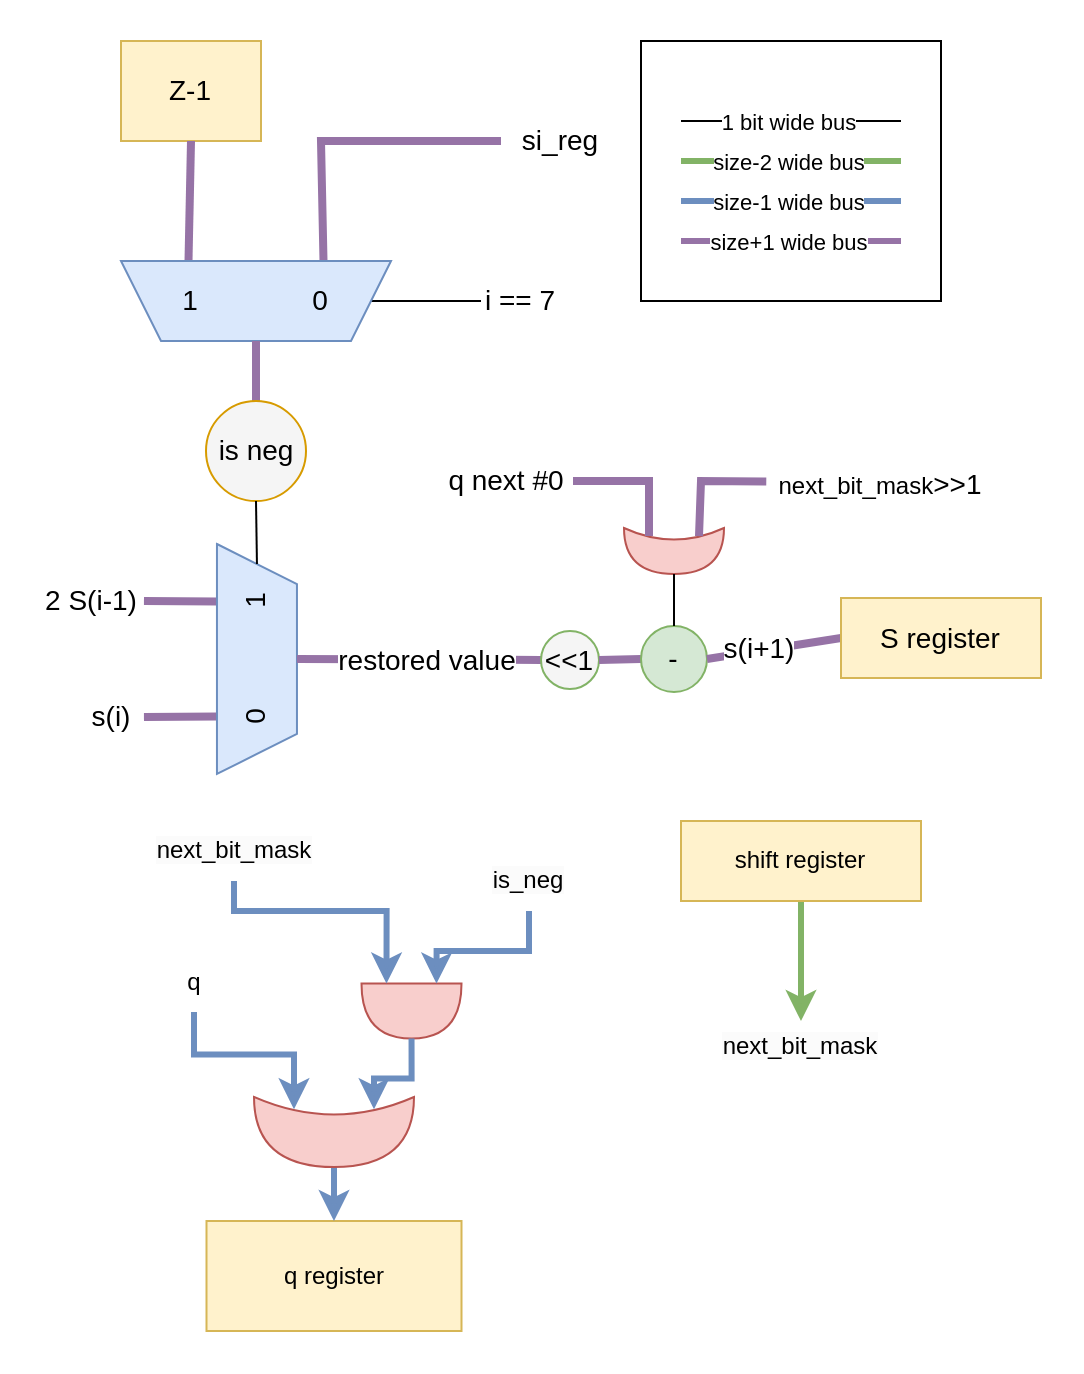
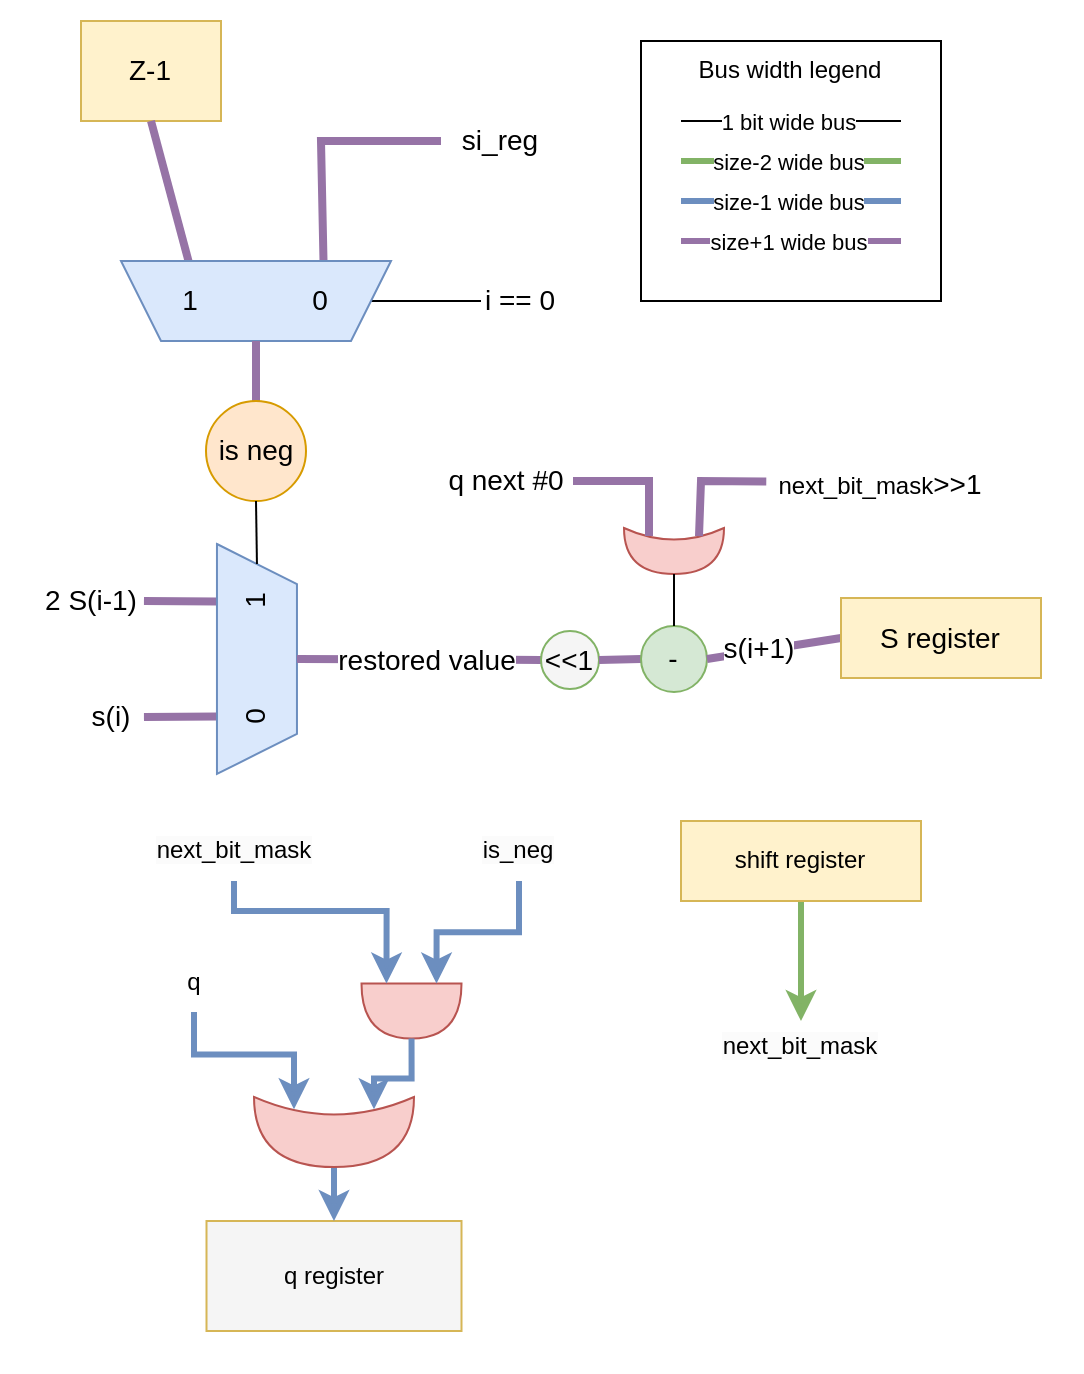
  <mxCell id="0" />
  <mxCell id="1" parent="0" />
- <mxCell id="2" value="&lt;font style=&quot;font-size: 14px;&quot;&gt;Z-1&lt;/font&gt;" style="rounded=0;whiteSpace=wrap;html=1;fontSize=14;fillColor=#fff2cc;strokeColor=#d6b656;" parent="1" vertex="1"><mxGeometry x="60" y="20" width="70" height="50" as="geometry" /></mxCell>
+ <mxCell id="2" value="&lt;font style=&quot;font-size: 14px;&quot;&gt;Z-1&lt;/font&gt;" style="rounded=0;whiteSpace=wrap;html=1;fontSize=14;fillColor=#fff2cc;strokeColor=#d6b656;" parent="1" vertex="1"><mxGeometry x="40" y="10" width="70" height="50" as="geometry" /></mxCell>
  <mxCell id="3" value="" style="endArrow=none;html=1;rounded=0;entryX=0.5;entryY=1;entryDx=0;entryDy=0;exitX=0.75;exitY=1;exitDx=0;exitDy=0;fontSize=14;fillColor=#e1d5e7;strokeColor=#9673a6;strokeWidth=4;" parent="1" source="9" target="2" edge="1"><mxGeometry width="50" height="50" relative="1" as="geometry"><mxPoint x="280" y="200" as="sourcePoint" /><mxPoint x="330" y="150" as="targetPoint" /></mxGeometry></mxCell>
  <mxCell id="4" value="" style="endArrow=none;html=1;rounded=0;entryX=0.25;entryY=1;entryDx=0;entryDy=0;exitX=0;exitY=0.5;exitDx=0;exitDy=0;fontSize=14;fillColor=#e1d5e7;strokeColor=#9673a6;strokeWidth=4;" parent="1" source="7" target="9" edge="1"><mxGeometry width="50" height="50" relative="1" as="geometry"><mxPoint x="220" y="70" as="sourcePoint" /><mxPoint x="330" y="150" as="targetPoint" /><Array as="points"><mxPoint x="160" y="70" /></Array></mxGeometry></mxCell>
  <mxCell id="5" value="" style="endArrow=none;html=1;rounded=0;entryX=0;entryY=0.5;entryDx=0;entryDy=0;exitX=0;exitY=0.5;exitDx=0;exitDy=0;fontSize=14;" parent="1" source="6" target="9" edge="1"><mxGeometry width="50" height="50" relative="1" as="geometry"><mxPoint x="240" y="150" as="sourcePoint" /><mxPoint x="360" y="140" as="targetPoint" /></mxGeometry></mxCell>
- <mxCell id="6" value="i == 7" style="text;html=1;align=center;verticalAlign=middle;whiteSpace=wrap;rounded=0;fontSize=14;" parent="1" vertex="1"><mxGeometry x="240" y="135" width="40" height="30" as="geometry" /></mxCell>
- <mxCell id="7" value="si_reg" style="text;html=1;align=center;verticalAlign=middle;whiteSpace=wrap;rounded=0;fontSize=14;" parent="1" vertex="1"><mxGeometry x="250" y="55" width="60" height="30" as="geometry" /></mxCell>
+ <mxCell id="6" value="i == 0" style="text;html=1;align=center;verticalAlign=middle;whiteSpace=wrap;rounded=0;fontSize=14;" parent="1" vertex="1"><mxGeometry x="240" y="135" width="40" height="30" as="geometry" /></mxCell>
+ <mxCell id="7" value="si_reg" style="text;html=1;align=center;verticalAlign=middle;whiteSpace=wrap;rounded=0;fontSize=14;" parent="1" vertex="1"><mxGeometry x="220" y="55" width="60" height="30" as="geometry" /></mxCell>
  <mxCell id="8" value="" style="group;fontSize=14;" parent="1" vertex="1" connectable="0"><mxGeometry x="60" y="130" width="135" height="40" as="geometry" /></mxCell>
  <mxCell id="9" value="" style="shape=trapezoid;perimeter=trapezoidPerimeter;whiteSpace=wrap;html=1;fixedSize=1;rotation=-180;fontSize=14;fillColor=#dae8fc;strokeColor=#6c8ebf;" parent="8" vertex="1"><mxGeometry width="135" height="40" as="geometry" /></mxCell>
  <mxCell id="10" value="0" style="text;html=1;align=center;verticalAlign=middle;whiteSpace=wrap;rounded=0;fontSize=14;" parent="8" vertex="1"><mxGeometry x="90" y="5" width="20" height="30" as="geometry" /></mxCell>
  <mxCell id="11" value="1" style="text;html=1;align=center;verticalAlign=middle;whiteSpace=wrap;rounded=0;fontSize=14;" parent="8" vertex="1"><mxGeometry x="25" y="5" width="20" height="30" as="geometry" /></mxCell>
  <mxCell id="12" value="" style="endArrow=none;html=1;rounded=0;entryX=0.5;entryY=0;entryDx=0;entryDy=0;exitX=0.5;exitY=0;exitDx=0;exitDy=0;fontSize=14;fillColor=#e1d5e7;strokeColor=#9673a6;strokeWidth=4;" parent="1" source="13" target="9" edge="1"><mxGeometry width="50" height="50" relative="1" as="geometry"><mxPoint x="280" y="300" as="sourcePoint" /><mxPoint x="330" y="250" as="targetPoint" /></mxGeometry></mxCell>
- <mxCell id="13" value="is neg" style="ellipse;whiteSpace=wrap;html=1;aspect=fixed;fontSize=14;fillColor=#f5f5f5;strokeColor=#d79b00;" parent="1" vertex="1"><mxGeometry x="102.5" y="200" width="50" height="50" as="geometry" /></mxCell>
+ <mxCell id="13" value="is neg" style="ellipse;whiteSpace=wrap;html=1;aspect=fixed;fontSize=14;fillColor=#ffe6cc;strokeColor=#d79b00;" parent="1" vertex="1"><mxGeometry x="102.5" y="200" width="50" height="50" as="geometry" /></mxCell>
  <mxCell id="14" value="" style="endArrow=none;html=1;rounded=0;entryX=0.25;entryY=1;entryDx=0;entryDy=0;exitX=1;exitY=0.5;exitDx=0;exitDy=0;fontSize=14;fillColor=#e1d5e7;strokeColor=#9673a6;strokeWidth=4;" parent="1" source="16" target="18" edge="1"><mxGeometry width="50" height="50" relative="1" as="geometry"><mxPoint x="60" y="300" as="sourcePoint" /><mxPoint x="280" y="240" as="targetPoint" /></mxGeometry></mxCell>
  <mxCell id="15" value="" style="endArrow=none;html=1;rounded=0;entryX=0.75;entryY=1;entryDx=0;entryDy=0;exitX=1;exitY=0.5;exitDx=0;exitDy=0;fontSize=14;fillColor=#e1d5e7;strokeColor=#9673a6;strokeWidth=4;" parent="1" source="17" target="18" edge="1"><mxGeometry width="50" height="50" relative="1" as="geometry"><mxPoint x="60" y="360" as="sourcePoint" /><mxPoint x="119" y="311" as="targetPoint" /></mxGeometry></mxCell>
  <mxCell id="16" value="2 S(i-1)" style="text;html=1;align=center;verticalAlign=middle;whiteSpace=wrap;rounded=0;fontSize=14;" parent="1" vertex="1"><mxGeometry x="20" y="285" width="51.48" height="30" as="geometry" /></mxCell>
  <mxCell id="17" value="s(i)" style="text;html=1;align=center;verticalAlign=middle;whiteSpace=wrap;rounded=0;fontSize=14;" parent="1" vertex="1"><mxGeometry x="40" y="343" width="31.48" height="30" as="geometry" /></mxCell>
  <mxCell id="18" value="" style="shape=trapezoid;perimeter=trapezoidPerimeter;whiteSpace=wrap;html=1;fixedSize=1;rotation=-270;fontSize=14;fillColor=#dae8fc;strokeColor=#6c8ebf;" parent="1" vertex="1"><mxGeometry x="70.481" y="309" width="115" height="40" as="geometry" /></mxCell>
  <mxCell id="19" value="0" style="text;html=1;align=center;verticalAlign=middle;whiteSpace=wrap;rounded=0;rotation=-90;fontSize=14;" parent="1" vertex="1"><mxGeometry x="118.977" y="343" width="17.037" height="30" as="geometry" /></mxCell>
  <mxCell id="20" value="1" style="text;html=1;align=center;verticalAlign=middle;whiteSpace=wrap;rounded=0;rotation=-90;fontSize=14;" parent="1" vertex="1"><mxGeometry x="118.977" y="285" width="17.037" height="30" as="geometry" /></mxCell>
  <mxCell id="21" value="" style="endArrow=none;html=1;rounded=0;exitX=0.5;exitY=0;exitDx=0;exitDy=0;entryX=0;entryY=0.5;entryDx=0;entryDy=0;fontSize=14;fillColor=#e1d5e7;strokeColor=#9673a6;strokeWidth=4;" parent="1" source="18" target="23" edge="1"><mxGeometry width="50" height="50" relative="1" as="geometry"><mxPoint x="230" y="290" as="sourcePoint" /><mxPoint x="280" y="330" as="targetPoint" /></mxGeometry></mxCell>
  <mxCell id="22" value="restored value" style="edgeLabel;html=1;align=center;verticalAlign=middle;resizable=0;points=[];fontSize=14;" parent="21" vertex="1" connectable="0"><mxGeometry x="0.417" y="2" relative="1" as="geometry"><mxPoint x="-21" y="2" as="offset" /></mxGeometry></mxCell>
  <mxCell id="23" value="&amp;lt;&amp;lt;1" style="ellipse;whiteSpace=wrap;html=1;aspect=fixed;fontSize=14;fillColor=#f5f5f5;strokeColor=#82b366;" parent="1" vertex="1"><mxGeometry x="270" y="315" width="29" height="29" as="geometry" /></mxCell>
  <mxCell id="24" value="" style="endArrow=none;html=1;rounded=0;exitX=1;exitY=0.5;exitDx=0;exitDy=0;entryX=0;entryY=0.5;entryDx=0;entryDy=0;fontSize=14;fillColor=#e1d5e7;strokeColor=#9673a6;strokeWidth=4;" parent="1" source="23" target="25" edge="1"><mxGeometry width="50" height="50" relative="1" as="geometry"><mxPoint x="230" y="290" as="sourcePoint" /><mxPoint x="330" y="330" as="targetPoint" /></mxGeometry></mxCell>
  <mxCell id="25" value="-" style="ellipse;whiteSpace=wrap;html=1;aspect=fixed;fontSize=14;fillColor=#d5e8d4;strokeColor=#82b366;" parent="1" vertex="1"><mxGeometry x="320" y="312.5" width="33" height="33" as="geometry" /></mxCell>
  <mxCell id="26" value="" style="shape=xor;whiteSpace=wrap;html=1;rotation=90;fontSize=14;fillColor=#f8cecc;strokeColor=#b85450;" parent="1" vertex="1"><mxGeometry x="325" y="250" width="23" height="50" as="geometry" /></mxCell>
  <mxCell id="27" value="" style="endArrow=none;html=1;rounded=0;entryX=0.5;entryY=0;entryDx=0;entryDy=0;exitX=1;exitY=0.5;exitDx=0;exitDy=0;exitPerimeter=0;fontSize=14;" parent="1" source="26" target="25" edge="1"><mxGeometry width="50" height="50" relative="1" as="geometry"><mxPoint x="230" y="290" as="sourcePoint" /><mxPoint x="280" y="240" as="targetPoint" /></mxGeometry></mxCell>
  <mxCell id="28" value="" style="endArrow=none;html=1;rounded=0;entryX=0.175;entryY=0.75;entryDx=0;entryDy=0;entryPerimeter=0;exitX=1;exitY=0.5;exitDx=0;exitDy=0;fontSize=14;fillColor=#e1d5e7;strokeColor=#9673a6;strokeWidth=4;" parent="1" source="31" target="26" edge="1"><mxGeometry width="50" height="50" relative="1" as="geometry"><mxPoint x="290" y="240" as="sourcePoint" /><mxPoint x="280" y="240" as="targetPoint" /><Array as="points"><mxPoint x="324" y="240" /></Array></mxGeometry></mxCell>
  <mxCell id="29" value="" style="endArrow=none;html=1;rounded=0;entryX=0.175;entryY=0.25;entryDx=0;entryDy=0;entryPerimeter=0;exitX=0.022;exitY=0.443;exitDx=0;exitDy=0;exitPerimeter=0;fontSize=14;fillColor=#e1d5e7;strokeColor=#9673a6;strokeWidth=4;" parent="1" source="30" target="26" edge="1"><mxGeometry width="50" height="50" relative="1" as="geometry"><mxPoint x="380" y="240" as="sourcePoint" /><mxPoint x="280" y="240" as="targetPoint" /><Array as="points"><mxPoint x="350" y="240" /></Array></mxGeometry></mxCell>
  <mxCell id="30" value="&lt;span style=&quot;font-size: 12px;&quot;&gt;next_bit_mask&lt;/span&gt;&amp;gt;&amp;gt;1" style="text;html=1;align=center;verticalAlign=middle;whiteSpace=wrap;rounded=0;fontSize=14;" parent="1" vertex="1"><mxGeometry x="380" y="227" width="120" height="30" as="geometry" /></mxCell>
  <mxCell id="31" value="q next #0" style="text;html=1;align=center;verticalAlign=middle;whiteSpace=wrap;rounded=0;fontSize=14;" parent="1" vertex="1"><mxGeometry x="220" y="225" width="66" height="30" as="geometry" /></mxCell>
  <mxCell id="32" value="" style="endArrow=none;html=1;rounded=0;exitX=1;exitY=0.5;exitDx=0;exitDy=0;entryX=0;entryY=0.5;entryDx=0;entryDy=0;fontSize=14;fillColor=#e1d5e7;strokeColor=#9673a6;strokeWidth=4;" parent="1" source="25" target="34" edge="1"><mxGeometry width="50" height="50" relative="1" as="geometry"><mxPoint x="370" y="310" as="sourcePoint" /><mxPoint x="420" y="329" as="targetPoint" /></mxGeometry></mxCell>
  <mxCell id="33" value="s(i+1)" style="edgeLabel;html=1;align=center;verticalAlign=middle;resizable=0;points=[];fontSize=14;" parent="32" vertex="1" connectable="0"><mxGeometry x="-0.219" y="1" relative="1" as="geometry"><mxPoint as="offset" /></mxGeometry></mxCell>
  <mxCell id="34" value="S register" style="rounded=0;whiteSpace=wrap;html=1;fontSize=14;fillColor=#fff2cc;strokeColor=#d6b656;" parent="1" vertex="1"><mxGeometry x="420" y="298.5" width="100" height="40" as="geometry" /></mxCell>
  <mxCell id="35" value="" style="endArrow=none;html=1;rounded=0;entryX=0;entryY=0.5;entryDx=0;entryDy=0;exitX=0.5;exitY=1;exitDx=0;exitDy=0;fontSize=14;" parent="1" source="13" target="18" edge="1"><mxGeometry width="50" height="50" relative="1" as="geometry"><mxPoint x="138" y="210" as="sourcePoint" /><mxPoint x="138" y="180" as="targetPoint" /></mxGeometry></mxCell>
- <mxCell id="36" value="q register" style="rounded=0;whiteSpace=wrap;html=1;fillColor=#fff2cc;strokeColor=#d6b656;" parent="1" vertex="1"><mxGeometry x="102.75" y="610" width="127.5" height="55" as="geometry" /></mxCell>
+ <mxCell id="36" value="q register" style="rounded=0;whiteSpace=wrap;html=1;fillColor=#f5f5f5;strokeColor=#d6b656;" parent="1" vertex="1"><mxGeometry x="102.75" y="610" width="127.5" height="55" as="geometry" /></mxCell>
  <mxCell id="37" value="" style="shape=or;whiteSpace=wrap;html=1;rotation=90;fillColor=#f8cecc;strokeColor=#b85450;" parent="1" vertex="1"><mxGeometry x="191.5" y="480" width="27.5" height="50" as="geometry" /></mxCell>
  <mxCell id="38" style="edgeStyle=orthogonalEdgeStyle;rounded=0;orthogonalLoop=1;jettySize=auto;html=1;entryX=0.5;entryY=0;entryDx=0;entryDy=0;fillColor=#dae8fc;strokeColor=#6c8ebf;strokeWidth=3;" parent="1" source="39" target="36" edge="1"><mxGeometry relative="1" as="geometry" /></mxCell>
  <mxCell id="39" value="" style="shape=xor;whiteSpace=wrap;html=1;rotation=90;fillColor=#f8cecc;strokeColor=#b85450;" parent="1" vertex="1"><mxGeometry x="149" y="525.5" width="35" height="80" as="geometry" /></mxCell>
  <mxCell id="40" value="q" style="text;html=1;align=center;verticalAlign=middle;whiteSpace=wrap;rounded=0;" parent="1" vertex="1"><mxGeometry x="86.5" y="475.5" width="20" height="30" as="geometry" /></mxCell>
  <mxCell id="41" style="edgeStyle=orthogonalEdgeStyle;rounded=0;orthogonalLoop=1;jettySize=auto;html=1;entryX=0.175;entryY=0.75;entryDx=0;entryDy=0;entryPerimeter=0;exitX=0.5;exitY=1;exitDx=0;exitDy=0;fillColor=#dae8fc;strokeColor=#6c8ebf;strokeWidth=3;" parent="1" source="40" target="39" edge="1"><mxGeometry relative="1" as="geometry"><mxPoint x="86.5" y="515.5" as="sourcePoint" /></mxGeometry></mxCell>
  <mxCell id="42" style="edgeStyle=orthogonalEdgeStyle;rounded=0;orthogonalLoop=1;jettySize=auto;html=1;entryX=0.175;entryY=0.25;entryDx=0;entryDy=0;entryPerimeter=0;fillColor=#dae8fc;strokeColor=#6c8ebf;strokeWidth=3;" parent="1" source="37" target="39" edge="1"><mxGeometry relative="1" as="geometry" /></mxCell>
  <mxCell id="43" value="&lt;span style=&quot;color: rgb(0, 0, 0); font-family: Helvetica; font-size: 12px; font-style: normal; font-variant-ligatures: normal; font-variant-caps: normal; font-weight: 400; letter-spacing: normal; orphans: 2; text-align: center; text-indent: 0px; text-transform: none; widows: 2; word-spacing: 0px; -webkit-text-stroke-width: 0px; white-space: normal; background-color: rgb(251, 251, 251); text-decoration-thickness: initial; text-decoration-style: initial; text-decoration-color: initial; display: inline !important; float: none;&quot;&gt;next_bit_mask&lt;/span&gt;" style="text;html=1;align=center;verticalAlign=middle;whiteSpace=wrap;rounded=0;" parent="1" vertex="1"><mxGeometry x="76.5" y="410" width="80" height="30" as="geometry" /></mxCell>
  <mxCell id="44" style="edgeStyle=orthogonalEdgeStyle;rounded=0;orthogonalLoop=1;jettySize=auto;html=1;entryX=0;entryY=0.75;entryDx=0;entryDy=0;entryPerimeter=0;fillColor=#dae8fc;strokeColor=#6c8ebf;strokeWidth=3;" parent="1" source="43" target="37" edge="1"><mxGeometry relative="1" as="geometry"><Array as="points"><mxPoint x="116.5" y="455" /><mxPoint x="192.5" y="455" /></Array></mxGeometry></mxCell>
- <mxCell id="45" value="&lt;span style=&quot;color: rgb(0, 0, 0); font-family: Helvetica; font-size: 12px; font-style: normal; font-variant-ligatures: normal; font-variant-caps: normal; font-weight: 400; letter-spacing: normal; orphans: 2; text-align: center; text-indent: 0px; text-transform: none; widows: 2; word-spacing: 0px; -webkit-text-stroke-width: 0px; white-space: normal; background-color: rgb(251, 251, 251); text-decoration-thickness: initial; text-decoration-style: initial; text-decoration-color: initial; display: inline !important; float: none;&quot;&gt;is_neg&lt;/span&gt;" style="text;html=1;align=center;verticalAlign=middle;whiteSpace=wrap;rounded=0;" parent="1" vertex="1"><mxGeometry x="224" y="425" width="80" height="30" as="geometry" /></mxCell>
+ <mxCell id="45" value="&lt;span style=&quot;color: rgb(0, 0, 0); font-family: Helvetica; font-size: 12px; font-style: normal; font-variant-ligatures: normal; font-variant-caps: normal; font-weight: 400; letter-spacing: normal; orphans: 2; text-align: center; text-indent: 0px; text-transform: none; widows: 2; word-spacing: 0px; -webkit-text-stroke-width: 0px; white-space: normal; background-color: rgb(251, 251, 251); text-decoration-thickness: initial; text-decoration-style: initial; text-decoration-color: initial; display: inline !important; float: none;&quot;&gt;is_neg&lt;/span&gt;" style="text;html=1;align=center;verticalAlign=middle;whiteSpace=wrap;rounded=0;" parent="1" vertex="1"><mxGeometry x="219" y="410" width="80" height="30" as="geometry" /></mxCell>
  <mxCell id="46" style="edgeStyle=orthogonalEdgeStyle;rounded=0;orthogonalLoop=1;jettySize=auto;html=1;entryX=0;entryY=0.25;entryDx=0;entryDy=0;entryPerimeter=0;fillColor=#dae8fc;strokeColor=#6c8ebf;strokeWidth=3;" parent="1" source="45" target="37" edge="1"><mxGeometry relative="1" as="geometry" /></mxCell>
  <mxCell id="47" style="edgeStyle=orthogonalEdgeStyle;rounded=0;orthogonalLoop=1;jettySize=auto;html=1;entryX=0.5;entryY=0;entryDx=0;entryDy=0;fillColor=#d5e8d4;strokeColor=#82b366;strokeWidth=3;" parent="1" source="48" target="49" edge="1"><mxGeometry relative="1" as="geometry" /></mxCell>
  <mxCell id="48" value="shift register" style="rounded=0;whiteSpace=wrap;html=1;fillColor=#fff2cc;strokeColor=#d6b656;" parent="1" vertex="1"><mxGeometry x="340" y="410" width="120" height="40" as="geometry" /></mxCell>
  <mxCell id="49" value="&lt;span style=&quot;color: rgb(0, 0, 0); font-family: Helvetica; font-size: 12px; font-style: normal; font-variant-ligatures: normal; font-variant-caps: normal; font-weight: 400; letter-spacing: normal; orphans: 2; text-align: center; text-indent: 0px; text-transform: none; widows: 2; word-spacing: 0px; -webkit-text-stroke-width: 0px; white-space: normal; background-color: rgb(251, 251, 251); text-decoration-thickness: initial; text-decoration-style: initial; text-decoration-color: initial; display: inline !important; float: none;&quot;&gt;next_bit_mask&lt;/span&gt;" style="text;html=1;align=center;verticalAlign=middle;whiteSpace=wrap;rounded=0;" parent="1" vertex="1"><mxGeometry x="360" y="510" width="80" height="25" as="geometry" /></mxCell>
  <mxCell id="50" value="" style="group" parent="1" vertex="1" connectable="0"><mxGeometry x="320" y="20" width="150" height="130" as="geometry" /></mxCell>
  <mxCell id="51" value="" style="rounded=0;whiteSpace=wrap;html=1;" parent="50" vertex="1"><mxGeometry width="150" height="130" as="geometry" /></mxCell>
  <mxCell id="52" value="" style="group" parent="50" vertex="1" connectable="0"><mxGeometry x="20" y="40" width="110" height="60" as="geometry" /></mxCell>
  <mxCell id="53" value="" style="endArrow=none;html=1;rounded=0;fillColor=#e1d5e7;strokeColor=#9673a6;strokeWidth=3;" parent="52" edge="1"><mxGeometry width="50" height="50" relative="1" as="geometry"><mxPoint y="60" as="sourcePoint" /><mxPoint x="110" y="60" as="targetPoint" /></mxGeometry></mxCell>
  <mxCell id="54" value="size+1 wide bus" style="edgeLabel;html=1;align=center;verticalAlign=middle;resizable=0;points=[];" parent="53" vertex="1" connectable="0"><mxGeometry x="-0.043" y="-2" relative="1" as="geometry"><mxPoint y="-2" as="offset" /></mxGeometry></mxCell>
  <mxCell id="55" value="" style="endArrow=none;html=1;rounded=0;" parent="52" edge="1"><mxGeometry width="50" height="50" relative="1" as="geometry"><mxPoint as="sourcePoint" /><mxPoint x="110" as="targetPoint" /></mxGeometry></mxCell>
  <mxCell id="56" value="1 bit wide bus" style="edgeLabel;html=1;align=center;verticalAlign=middle;resizable=0;points=[];" parent="55" vertex="1" connectable="0"><mxGeometry x="-0.043" y="-2" relative="1" as="geometry"><mxPoint y="-2" as="offset" /></mxGeometry></mxCell>
  <mxCell id="57" value="" style="endArrow=none;html=1;rounded=0;strokeWidth=3;fillColor=#dae8fc;strokeColor=#6c8ebf;" parent="52" edge="1"><mxGeometry width="50" height="50" relative="1" as="geometry"><mxPoint y="40" as="sourcePoint" /><mxPoint x="110" y="40" as="targetPoint" /></mxGeometry></mxCell>
  <mxCell id="58" value="size-1 wide bus" style="edgeLabel;html=1;align=center;verticalAlign=middle;resizable=0;points=[];" parent="57" vertex="1" connectable="0"><mxGeometry x="-0.043" y="-2" relative="1" as="geometry"><mxPoint y="-2" as="offset" /></mxGeometry></mxCell>
  <mxCell id="59" value="" style="endArrow=none;html=1;rounded=0;strokeWidth=3;fillColor=#d5e8d4;strokeColor=#82b366;" parent="52" edge="1"><mxGeometry width="50" height="50" relative="1" as="geometry"><mxPoint y="20" as="sourcePoint" /><mxPoint x="110" y="20" as="targetPoint" /></mxGeometry></mxCell>
  <mxCell id="60" value="size-2 wide bus" style="edgeLabel;html=1;align=center;verticalAlign=middle;resizable=0;points=[];" parent="59" vertex="1" connectable="0"><mxGeometry x="-0.043" y="-2" relative="1" as="geometry"><mxPoint y="-2" as="offset" /></mxGeometry></mxCell>
+ <mxCell id="61" value="Bus width legend" style="text;html=1;align=center;verticalAlign=middle;whiteSpace=wrap;rounded=0;" parent="50" vertex="1"><mxGeometry x="20" width="110" height="30" as="geometry" /></mxCell>
